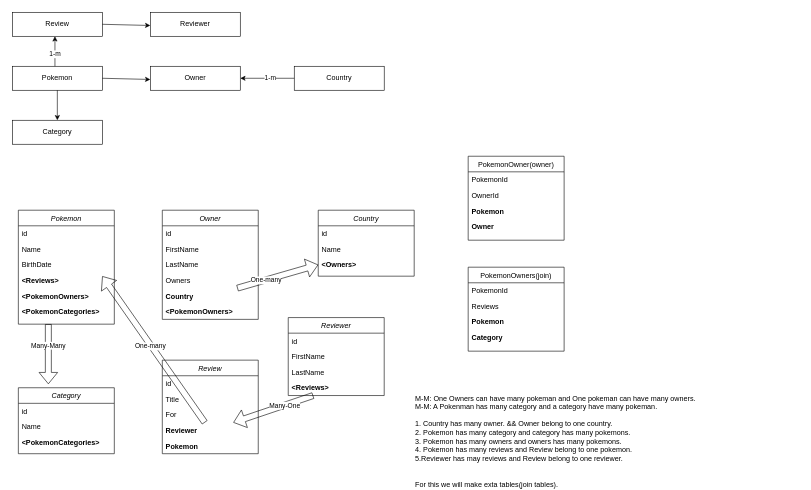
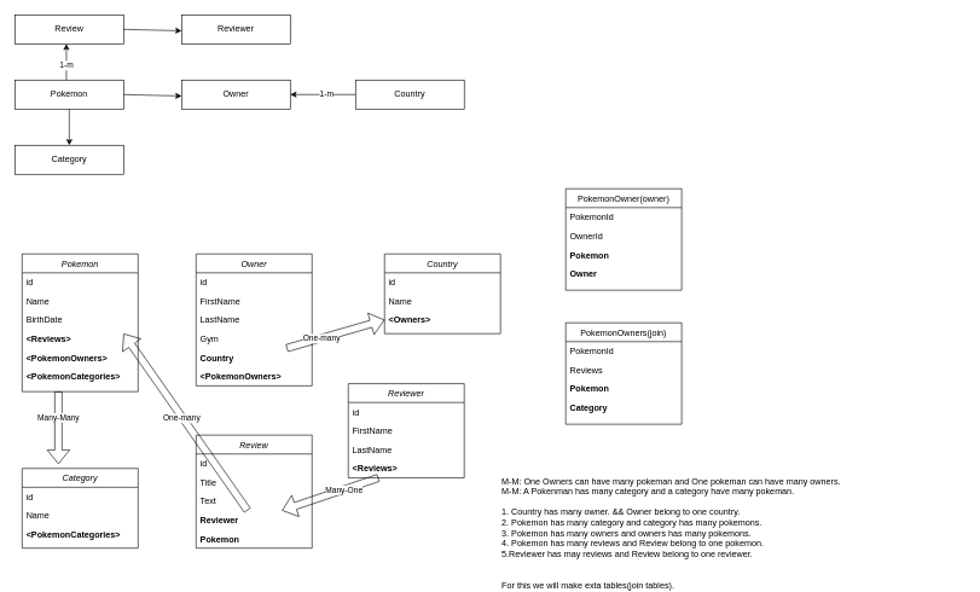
  <mxCell id="0" />
  <mxCell id="1" parent="0" />
  <mxCell id="2" value="Pokemon" style="swimlane;fontStyle=2;align=center;verticalAlign=top;childLayout=stackLayout;horizontal=1;startSize=26;horizontalStack=0;resizeParent=1;resizeLast=0;collapsible=1;marginBottom=0;rounded=0;shadow=0;strokeWidth=1;" parent="1" vertex="1"><mxGeometry x="30" y="350" width="160" height="190" as="geometry"><mxRectangle x="230" y="140" width="160" height="26" as="alternateBounds" /></mxGeometry></mxCell>
  <mxCell id="3" value="id" style="text;align=left;verticalAlign=top;spacingLeft=4;spacingRight=4;overflow=hidden;rotatable=0;points=[[0,0.5],[1,0.5]];portConstraint=eastwest;" parent="2" vertex="1"><mxGeometry y="26" width="160" height="26" as="geometry" /></mxCell>
  <mxCell id="4" value="Name" style="text;align=left;verticalAlign=top;spacingLeft=4;spacingRight=4;overflow=hidden;rotatable=0;points=[[0,0.5],[1,0.5]];portConstraint=eastwest;rounded=0;shadow=0;html=0;" parent="2" vertex="1"><mxGeometry y="52" width="160" height="26" as="geometry" /></mxCell>
  <mxCell id="5" value="BirthDate" style="text;align=left;verticalAlign=top;spacingLeft=4;spacingRight=4;overflow=hidden;rotatable=0;points=[[0,0.5],[1,0.5]];portConstraint=eastwest;rounded=0;shadow=0;html=0;" parent="2" vertex="1"><mxGeometry y="78" width="160" height="26" as="geometry" /></mxCell>
  <mxCell id="6" value="&lt;Reviews&gt;" style="text;align=left;verticalAlign=top;spacingLeft=4;spacingRight=4;overflow=hidden;rotatable=0;points=[[0,0.5],[1,0.5]];portConstraint=eastwest;fontStyle=1" parent="2" vertex="1"><mxGeometry y="104" width="160" height="26" as="geometry" /></mxCell>
  <mxCell id="7" value="&lt;PokemonOwners&gt;" style="text;align=left;verticalAlign=top;spacingLeft=4;spacingRight=4;overflow=hidden;rotatable=0;points=[[0,0.5],[1,0.5]];portConstraint=eastwest;fontStyle=1" parent="2" vertex="1"><mxGeometry y="130" width="160" height="26" as="geometry" /></mxCell>
  <mxCell id="8" value="&lt;PokemonCategories&gt;" style="text;align=left;verticalAlign=top;spacingLeft=4;spacingRight=4;overflow=hidden;rotatable=0;points=[[0,0.5],[1,0.5]];portConstraint=eastwest;fontStyle=1" parent="2" vertex="1"><mxGeometry y="156" width="160" height="26" as="geometry" /></mxCell>
  <mxCell id="9" value="PokemonOwner(owner)" style="swimlane;fontStyle=0;align=center;verticalAlign=top;childLayout=stackLayout;horizontal=1;startSize=26;horizontalStack=0;resizeParent=1;resizeLast=0;collapsible=1;marginBottom=0;rounded=0;shadow=0;strokeWidth=1;" parent="1" vertex="1"><mxGeometry x="780" y="260" width="160" height="140" as="geometry"><mxRectangle x="550" y="140" width="160" height="26" as="alternateBounds" /></mxGeometry></mxCell>
  <mxCell id="10" value="PokemonId" style="text;align=left;verticalAlign=top;spacingLeft=4;spacingRight=4;overflow=hidden;rotatable=0;points=[[0,0.5],[1,0.5]];portConstraint=eastwest;" parent="9" vertex="1"><mxGeometry y="26" width="160" height="26" as="geometry" /></mxCell>
  <mxCell id="11" value="OwnerId" style="text;align=left;verticalAlign=top;spacingLeft=4;spacingRight=4;overflow=hidden;rotatable=0;points=[[0,0.5],[1,0.5]];portConstraint=eastwest;rounded=0;shadow=0;html=0;" parent="9" vertex="1"><mxGeometry y="52" width="160" height="26" as="geometry" /></mxCell>
  <mxCell id="12" value="Pokemon" style="text;align=left;verticalAlign=top;spacingLeft=4;spacingRight=4;overflow=hidden;rotatable=0;points=[[0,0.5],[1,0.5]];portConstraint=eastwest;rounded=0;shadow=0;html=0;fontStyle=1" parent="9" vertex="1"><mxGeometry y="78" width="160" height="26" as="geometry" /></mxCell>
  <mxCell id="13" value="Owner" style="text;align=left;verticalAlign=top;spacingLeft=4;spacingRight=4;overflow=hidden;rotatable=0;points=[[0,0.5],[1,0.5]];portConstraint=eastwest;rounded=0;shadow=0;html=0;fontStyle=1" parent="9" vertex="1"><mxGeometry y="104" width="160" height="26" as="geometry" /></mxCell>
  <mxCell id="14" value="Review" style="rounded=0;whiteSpace=wrap;html=1;" parent="1" vertex="1"><mxGeometry x="20" y="20" width="150" height="40" as="geometry" /></mxCell>
  <mxCell id="15" value="Reviewer" style="rounded=0;whiteSpace=wrap;html=1;" parent="1" vertex="1"><mxGeometry x="250" y="20" width="150" height="40" as="geometry" /></mxCell>
  <mxCell id="16" value="" style="endArrow=classic;html=1;rounded=0;exitX=1;exitY=0.5;exitDx=0;exitDy=0;entryX=0;entryY=0.75;entryDx=0;entryDy=0;" parent="1" source="14" edge="1"><mxGeometry width="50" height="50" relative="1" as="geometry"><mxPoint x="170" y="32" as="sourcePoint" /><mxPoint x="250" y="42" as="targetPoint" /></mxGeometry></mxCell>
  <mxCell id="17" value="Pokemon" style="rounded=0;whiteSpace=wrap;html=1;" parent="1" vertex="1"><mxGeometry x="20" y="110" width="150" height="40" as="geometry" /></mxCell>
  <mxCell id="18" value="Owner" style="rounded=0;whiteSpace=wrap;html=1;" parent="1" vertex="1"><mxGeometry x="250" y="110" width="150" height="40" as="geometry" /></mxCell>
  <mxCell id="19" value="" style="endArrow=classic;html=1;rounded=0;exitX=1;exitY=0.5;exitDx=0;exitDy=0;entryX=0;entryY=0.75;entryDx=0;entryDy=0;" parent="1" source="17" edge="1"><mxGeometry width="50" height="50" relative="1" as="geometry"><mxPoint x="170" y="122" as="sourcePoint" /><mxPoint x="250" y="132" as="targetPoint" /></mxGeometry></mxCell>
  <mxCell id="20" value="Category" style="rounded=0;whiteSpace=wrap;html=1;" parent="1" vertex="1"><mxGeometry x="20" y="200" width="150" height="40" as="geometry" /></mxCell>
  <mxCell id="21" value="Country" style="rounded=0;whiteSpace=wrap;html=1;" parent="1" vertex="1"><mxGeometry x="490" y="110" width="150" height="40" as="geometry" /></mxCell>
  <mxCell id="22" value="" style="endArrow=classic;html=1;rounded=0;exitX=0.5;exitY=1;exitDx=0;exitDy=0;entryX=0.5;entryY=0;entryDx=0;entryDy=0;" parent="1" source="17" target="20" edge="1"><mxGeometry width="50" height="50" relative="1" as="geometry"><mxPoint x="180" y="140" as="sourcePoint" /><mxPoint x="260" y="142" as="targetPoint" /></mxGeometry></mxCell>
  <mxCell id="23" value="Owner" style="swimlane;fontStyle=2;align=center;verticalAlign=top;childLayout=stackLayout;horizontal=1;startSize=26;horizontalStack=0;resizeParent=1;resizeLast=0;collapsible=1;marginBottom=0;rounded=0;shadow=0;strokeWidth=1;" parent="1" vertex="1"><mxGeometry x="270" y="350" width="160" height="182" as="geometry"><mxRectangle x="230" y="140" width="160" height="26" as="alternateBounds" /></mxGeometry></mxCell>
  <mxCell id="24" value="id" style="text;align=left;verticalAlign=top;spacingLeft=4;spacingRight=4;overflow=hidden;rotatable=0;points=[[0,0.5],[1,0.5]];portConstraint=eastwest;" parent="23" vertex="1"><mxGeometry y="26" width="160" height="26" as="geometry" /></mxCell>
  <mxCell id="25" value="FirstName" style="text;align=left;verticalAlign=top;spacingLeft=4;spacingRight=4;overflow=hidden;rotatable=0;points=[[0,0.5],[1,0.5]];portConstraint=eastwest;rounded=0;shadow=0;html=0;" parent="23" vertex="1"><mxGeometry y="52" width="160" height="26" as="geometry" /></mxCell>
  <mxCell id="26" value="LastName" style="text;align=left;verticalAlign=top;spacingLeft=4;spacingRight=4;overflow=hidden;rotatable=0;points=[[0,0.5],[1,0.5]];portConstraint=eastwest;rounded=0;shadow=0;html=0;" parent="23" vertex="1"><mxGeometry y="78" width="160" height="26" as="geometry" /></mxCell>
- <mxCell id="27" value="Owners" style="text;align=left;verticalAlign=top;spacingLeft=4;spacingRight=4;overflow=hidden;rotatable=0;points=[[0,0.5],[1,0.5]];portConstraint=eastwest;rounded=0;shadow=0;html=0;" parent="23" vertex="1"><mxGeometry y="104" width="160" height="26" as="geometry" /></mxCell>
+ <mxCell id="27" value="Gym" style="text;align=left;verticalAlign=top;spacingLeft=4;spacingRight=4;overflow=hidden;rotatable=0;points=[[0,0.5],[1,0.5]];portConstraint=eastwest;rounded=0;shadow=0;html=0;" parent="23" vertex="1"><mxGeometry y="104" width="160" height="26" as="geometry" /></mxCell>
  <mxCell id="28" value="Country" style="text;align=left;verticalAlign=top;spacingLeft=4;spacingRight=4;overflow=hidden;rotatable=0;points=[[0,0.5],[1,0.5]];portConstraint=eastwest;fontStyle=1" parent="23" vertex="1"><mxGeometry y="130" width="160" height="26" as="geometry" /></mxCell>
  <mxCell id="29" value="&lt;PokemonOwners&gt;" style="text;align=left;verticalAlign=top;spacingLeft=4;spacingRight=4;overflow=hidden;rotatable=0;points=[[0,0.5],[1,0.5]];portConstraint=eastwest;fontStyle=1" parent="23" vertex="1"><mxGeometry y="156" width="160" height="26" as="geometry" /></mxCell>
  <mxCell id="30" value="Country" style="swimlane;fontStyle=2;align=center;verticalAlign=top;childLayout=stackLayout;horizontal=1;startSize=26;horizontalStack=0;resizeParent=1;resizeLast=0;collapsible=1;marginBottom=0;rounded=0;shadow=0;strokeWidth=1;" parent="1" vertex="1"><mxGeometry x="530" y="350" width="160" height="110" as="geometry"><mxRectangle x="230" y="140" width="160" height="26" as="alternateBounds" /></mxGeometry></mxCell>
  <mxCell id="31" value="id" style="text;align=left;verticalAlign=top;spacingLeft=4;spacingRight=4;overflow=hidden;rotatable=0;points=[[0,0.5],[1,0.5]];portConstraint=eastwest;" parent="30" vertex="1"><mxGeometry y="26" width="160" height="26" as="geometry" /></mxCell>
  <mxCell id="32" value="Name" style="text;align=left;verticalAlign=top;spacingLeft=4;spacingRight=4;overflow=hidden;rotatable=0;points=[[0,0.5],[1,0.5]];portConstraint=eastwest;rounded=0;shadow=0;html=0;" parent="30" vertex="1"><mxGeometry y="52" width="160" height="26" as="geometry" /></mxCell>
  <mxCell id="33" value="&lt;Owners&gt;" style="text;align=left;verticalAlign=top;spacingLeft=4;spacingRight=4;overflow=hidden;rotatable=0;points=[[0,0.5],[1,0.5]];portConstraint=eastwest;fontStyle=1" parent="30" vertex="1"><mxGeometry y="78" width="160" height="26" as="geometry" /></mxCell>
  <mxCell id="34" value="PokemonOwners(join)" style="swimlane;fontStyle=0;align=center;verticalAlign=top;childLayout=stackLayout;horizontal=1;startSize=26;horizontalStack=0;resizeParent=1;resizeLast=0;collapsible=1;marginBottom=0;rounded=0;shadow=0;strokeWidth=1;" parent="1" vertex="1"><mxGeometry x="780" y="445" width="160" height="140" as="geometry"><mxRectangle x="550" y="140" width="160" height="26" as="alternateBounds" /></mxGeometry></mxCell>
  <mxCell id="35" value="PokemonId" style="text;align=left;verticalAlign=top;spacingLeft=4;spacingRight=4;overflow=hidden;rotatable=0;points=[[0,0.5],[1,0.5]];portConstraint=eastwest;" parent="34" vertex="1"><mxGeometry y="26" width="160" height="26" as="geometry" /></mxCell>
  <mxCell id="36" value="Reviews" style="text;align=left;verticalAlign=top;spacingLeft=4;spacingRight=4;overflow=hidden;rotatable=0;points=[[0,0.5],[1,0.5]];portConstraint=eastwest;rounded=0;shadow=0;html=0;" parent="34" vertex="1"><mxGeometry y="52" width="160" height="26" as="geometry" /></mxCell>
  <mxCell id="37" value="Pokemon" style="text;align=left;verticalAlign=top;spacingLeft=4;spacingRight=4;overflow=hidden;rotatable=0;points=[[0,0.5],[1,0.5]];portConstraint=eastwest;rounded=0;shadow=0;html=0;fontStyle=1" parent="34" vertex="1"><mxGeometry y="78" width="160" height="26" as="geometry" /></mxCell>
  <mxCell id="38" value="Category" style="text;align=left;verticalAlign=top;spacingLeft=4;spacingRight=4;overflow=hidden;rotatable=0;points=[[0,0.5],[1,0.5]];portConstraint=eastwest;rounded=0;shadow=0;html=0;fontStyle=1" parent="34" vertex="1"><mxGeometry y="104" width="160" height="26" as="geometry" /></mxCell>
  <mxCell id="39" value="Category" style="swimlane;fontStyle=2;align=center;verticalAlign=top;childLayout=stackLayout;horizontal=1;startSize=26;horizontalStack=0;resizeParent=1;resizeLast=0;collapsible=1;marginBottom=0;rounded=0;shadow=0;strokeWidth=1;" parent="1" vertex="1"><mxGeometry x="30" y="646" width="160" height="110" as="geometry"><mxRectangle x="230" y="140" width="160" height="26" as="alternateBounds" /></mxGeometry></mxCell>
  <mxCell id="40" value="id" style="text;align=left;verticalAlign=top;spacingLeft=4;spacingRight=4;overflow=hidden;rotatable=0;points=[[0,0.5],[1,0.5]];portConstraint=eastwest;" parent="39" vertex="1"><mxGeometry y="26" width="160" height="26" as="geometry" /></mxCell>
  <mxCell id="41" value="Name" style="text;align=left;verticalAlign=top;spacingLeft=4;spacingRight=4;overflow=hidden;rotatable=0;points=[[0,0.5],[1,0.5]];portConstraint=eastwest;rounded=0;shadow=0;html=0;" parent="39" vertex="1"><mxGeometry y="52" width="160" height="26" as="geometry" /></mxCell>
  <mxCell id="42" value="&lt;PokemonCategories&gt;" style="text;align=left;verticalAlign=top;spacingLeft=4;spacingRight=4;overflow=hidden;rotatable=0;points=[[0,0.5],[1,0.5]];portConstraint=eastwest;fontStyle=1" parent="39" vertex="1"><mxGeometry y="78" width="160" height="26" as="geometry" /></mxCell>
  <mxCell id="43" value="Review" style="swimlane;fontStyle=2;align=center;verticalAlign=top;childLayout=stackLayout;horizontal=1;startSize=26;horizontalStack=0;resizeParent=1;resizeLast=0;collapsible=1;marginBottom=0;rounded=0;shadow=0;strokeWidth=1;" parent="1" vertex="1"><mxGeometry x="270" y="600" width="160" height="156" as="geometry"><mxRectangle x="230" y="140" width="160" height="26" as="alternateBounds" /></mxGeometry></mxCell>
  <mxCell id="44" value="id" style="text;align=left;verticalAlign=top;spacingLeft=4;spacingRight=4;overflow=hidden;rotatable=0;points=[[0,0.5],[1,0.5]];portConstraint=eastwest;" parent="43" vertex="1"><mxGeometry y="26" width="160" height="26" as="geometry" /></mxCell>
  <mxCell id="45" value="Title" style="text;align=left;verticalAlign=top;spacingLeft=4;spacingRight=4;overflow=hidden;rotatable=0;points=[[0,0.5],[1,0.5]];portConstraint=eastwest;rounded=0;shadow=0;html=0;" parent="43" vertex="1"><mxGeometry y="52" width="160" height="26" as="geometry" /></mxCell>
- <mxCell id="46" value="For" style="text;align=left;verticalAlign=top;spacingLeft=4;spacingRight=4;overflow=hidden;rotatable=0;points=[[0,0.5],[1,0.5]];portConstraint=eastwest;" parent="43" vertex="1"><mxGeometry y="78" width="160" height="26" as="geometry" /></mxCell>
+ <mxCell id="46" value="Text" style="text;align=left;verticalAlign=top;spacingLeft=4;spacingRight=4;overflow=hidden;rotatable=0;points=[[0,0.5],[1,0.5]];portConstraint=eastwest;" parent="43" vertex="1"><mxGeometry y="78" width="160" height="26" as="geometry" /></mxCell>
  <mxCell id="47" value="Reviewer" style="text;align=left;verticalAlign=top;spacingLeft=4;spacingRight=4;overflow=hidden;rotatable=0;points=[[0,0.5],[1,0.5]];portConstraint=eastwest;fontStyle=1" parent="43" vertex="1"><mxGeometry y="104" width="160" height="26" as="geometry" /></mxCell>
  <mxCell id="48" value="Pokemon" style="text;align=left;verticalAlign=top;spacingLeft=4;spacingRight=4;overflow=hidden;rotatable=0;points=[[0,0.5],[1,0.5]];portConstraint=eastwest;fontStyle=1" parent="43" vertex="1"><mxGeometry y="130" width="160" height="26" as="geometry" /></mxCell>
  <mxCell id="49" value="Reviewer" style="swimlane;fontStyle=2;align=center;verticalAlign=top;childLayout=stackLayout;horizontal=1;startSize=26;horizontalStack=0;resizeParent=1;resizeLast=0;collapsible=1;marginBottom=0;rounded=0;shadow=0;strokeWidth=1;" parent="1" vertex="1"><mxGeometry x="480" y="529" width="160" height="130" as="geometry"><mxRectangle x="230" y="140" width="160" height="26" as="alternateBounds" /></mxGeometry></mxCell>
  <mxCell id="50" value="id" style="text;align=left;verticalAlign=top;spacingLeft=4;spacingRight=4;overflow=hidden;rotatable=0;points=[[0,0.5],[1,0.5]];portConstraint=eastwest;" parent="49" vertex="1"><mxGeometry y="26" width="160" height="26" as="geometry" /></mxCell>
  <mxCell id="51" value="FirstName" style="text;align=left;verticalAlign=top;spacingLeft=4;spacingRight=4;overflow=hidden;rotatable=0;points=[[0,0.5],[1,0.5]];portConstraint=eastwest;rounded=0;shadow=0;html=0;" parent="49" vertex="1"><mxGeometry y="52" width="160" height="26" as="geometry" /></mxCell>
  <mxCell id="52" value="LastName" style="text;align=left;verticalAlign=top;spacingLeft=4;spacingRight=4;overflow=hidden;rotatable=0;points=[[0,0.5],[1,0.5]];portConstraint=eastwest;rounded=0;shadow=0;html=0;" parent="49" vertex="1"><mxGeometry y="78" width="160" height="26" as="geometry" /></mxCell>
  <mxCell id="53" value="&lt;Reviews&gt;" style="text;align=left;verticalAlign=top;spacingLeft=4;spacingRight=4;overflow=hidden;rotatable=0;points=[[0,0.5],[1,0.5]];portConstraint=eastwest;fontStyle=1" parent="49" vertex="1"><mxGeometry y="104" width="160" height="26" as="geometry" /></mxCell>
  <mxCell id="54" value="" style="shape=flexArrow;endArrow=classic;html=1;rounded=0;" parent="1" edge="1"><mxGeometry width="50" height="50" relative="1" as="geometry"><mxPoint x="80" y="540" as="sourcePoint" /><mxPoint x="80" y="640" as="targetPoint" /></mxGeometry></mxCell>
  <mxCell id="55" value="Many-Many" style="edgeLabel;html=1;align=center;verticalAlign=middle;resizable=0;points=[];" parent="54" vertex="1" connectable="0"><mxGeometry x="-0.294" relative="1" as="geometry"><mxPoint x="-1" as="offset" /></mxGeometry></mxCell>
  <mxCell id="56" value="" style="shape=flexArrow;endArrow=classic;html=1;rounded=0;entryX=0;entryY=0.5;entryDx=0;entryDy=0;" parent="1" source="28" target="33" edge="1"><mxGeometry width="50" height="50" relative="1" as="geometry"><mxPoint x="220" y="550" as="sourcePoint" /><mxPoint x="260" y="460" as="targetPoint" /></mxGeometry></mxCell>
  <mxCell id="57" value="One-many" style="edgeLabel;html=1;align=center;verticalAlign=middle;resizable=0;points=[];" parent="56" vertex="1" connectable="0"><mxGeometry x="-0.294" relative="1" as="geometry"><mxPoint x="-1" as="offset" /></mxGeometry></mxCell>
  <mxCell id="58" value="" style="shape=flexArrow;endArrow=classic;html=1;rounded=0;entryX=0.875;entryY=0.231;entryDx=0;entryDy=0;entryPerimeter=0;" parent="1" source="47" target="6" edge="1"><mxGeometry width="50" height="50" relative="1" as="geometry"><mxPoint x="250" y="719.5" as="sourcePoint" /><mxPoint x="300" y="636.5" as="targetPoint" /></mxGeometry></mxCell>
  <mxCell id="59" value="One-many" style="edgeLabel;html=1;align=center;verticalAlign=middle;resizable=0;points=[];" parent="58" vertex="1" connectable="0"><mxGeometry x="-0.294" relative="1" as="geometry"><mxPoint x="-31" y="-41" as="offset" /></mxGeometry></mxCell>
  <mxCell id="60" value="" style="shape=flexArrow;endArrow=classic;html=1;rounded=0;" parent="1" source="53" target="47" edge="1"><mxGeometry width="50" height="50" relative="1" as="geometry"><mxPoint x="470" y="740" as="sourcePoint" /><mxPoint x="550" y="670" as="targetPoint" /></mxGeometry></mxCell>
  <mxCell id="61" value="Many-One" style="edgeLabel;html=1;align=center;verticalAlign=middle;resizable=0;points=[];" parent="60" vertex="1" connectable="0"><mxGeometry x="-0.294" relative="1" as="geometry"><mxPoint x="-1" as="offset" /></mxGeometry></mxCell>
  <mxCell id="62" value="1-m" style="endArrow=classic;html=1;rounded=0;exitX=0.5;exitY=0;exitDx=0;exitDy=0;entryX=0.5;entryY=1;entryDx=0;entryDy=0;" parent="1" edge="1"><mxGeometry x="-0.2" width="50" height="50" relative="1" as="geometry"><mxPoint x="91" y="110" as="sourcePoint" /><mxPoint x="91" y="60" as="targetPoint" /><mxPoint as="offset" /></mxGeometry></mxCell>
  <mxCell id="63" value="1-m" style="endArrow=classic;html=1;rounded=0;exitX=0;exitY=0.5;exitDx=0;exitDy=0;entryX=1;entryY=0.5;entryDx=0;entryDy=0;" parent="1" source="21" target="18" edge="1"><mxGeometry x="-0.111" width="50" height="50" relative="1" as="geometry"><mxPoint x="520" y="80" as="sourcePoint" /><mxPoint x="520" y="30" as="targetPoint" /><mxPoint as="offset" /><Array as="points" /></mxGeometry></mxCell>
  <mxCell id="64" value="&lt;div&gt;M-M: One Owners can have many pokeman and One pokeman can have many owners.&lt;/div&gt;&lt;div&gt;M-M: A Pokenman has many category and a category have many pokeman.&lt;/div&gt;&lt;div&gt;&lt;br&gt;&lt;/div&gt;&lt;div&gt;1. Country has many owner. &amp;amp;&amp;amp; Owner belong to one country.&lt;br&gt;&lt;/div&gt;&lt;div&gt;2. Pokemon has many category and category has many pokemons.&lt;/div&gt;&lt;div&gt;3. Pokemon has many owners and owners has many pokemons.&lt;/div&gt;&lt;div&gt;4. Pokemon has many reviews and Review belong to one pokemon.&lt;/div&gt;&lt;div&gt;5.Reviewer has may reviews and Review belong to one reviewer.&lt;br&gt;&lt;/div&gt;&lt;div&gt;&lt;br&gt;&lt;/div&gt;&lt;div&gt;&lt;br&gt;&lt;/div&gt;&lt;div&gt;For this we will make exta tables(join tables). &lt;br&gt;&lt;/div&gt;" style="text;whiteSpace=wrap;html=1;" parent="1" vertex="1"><mxGeometry x="690" y="650" width="640" height="40" as="geometry" /></mxCell>
